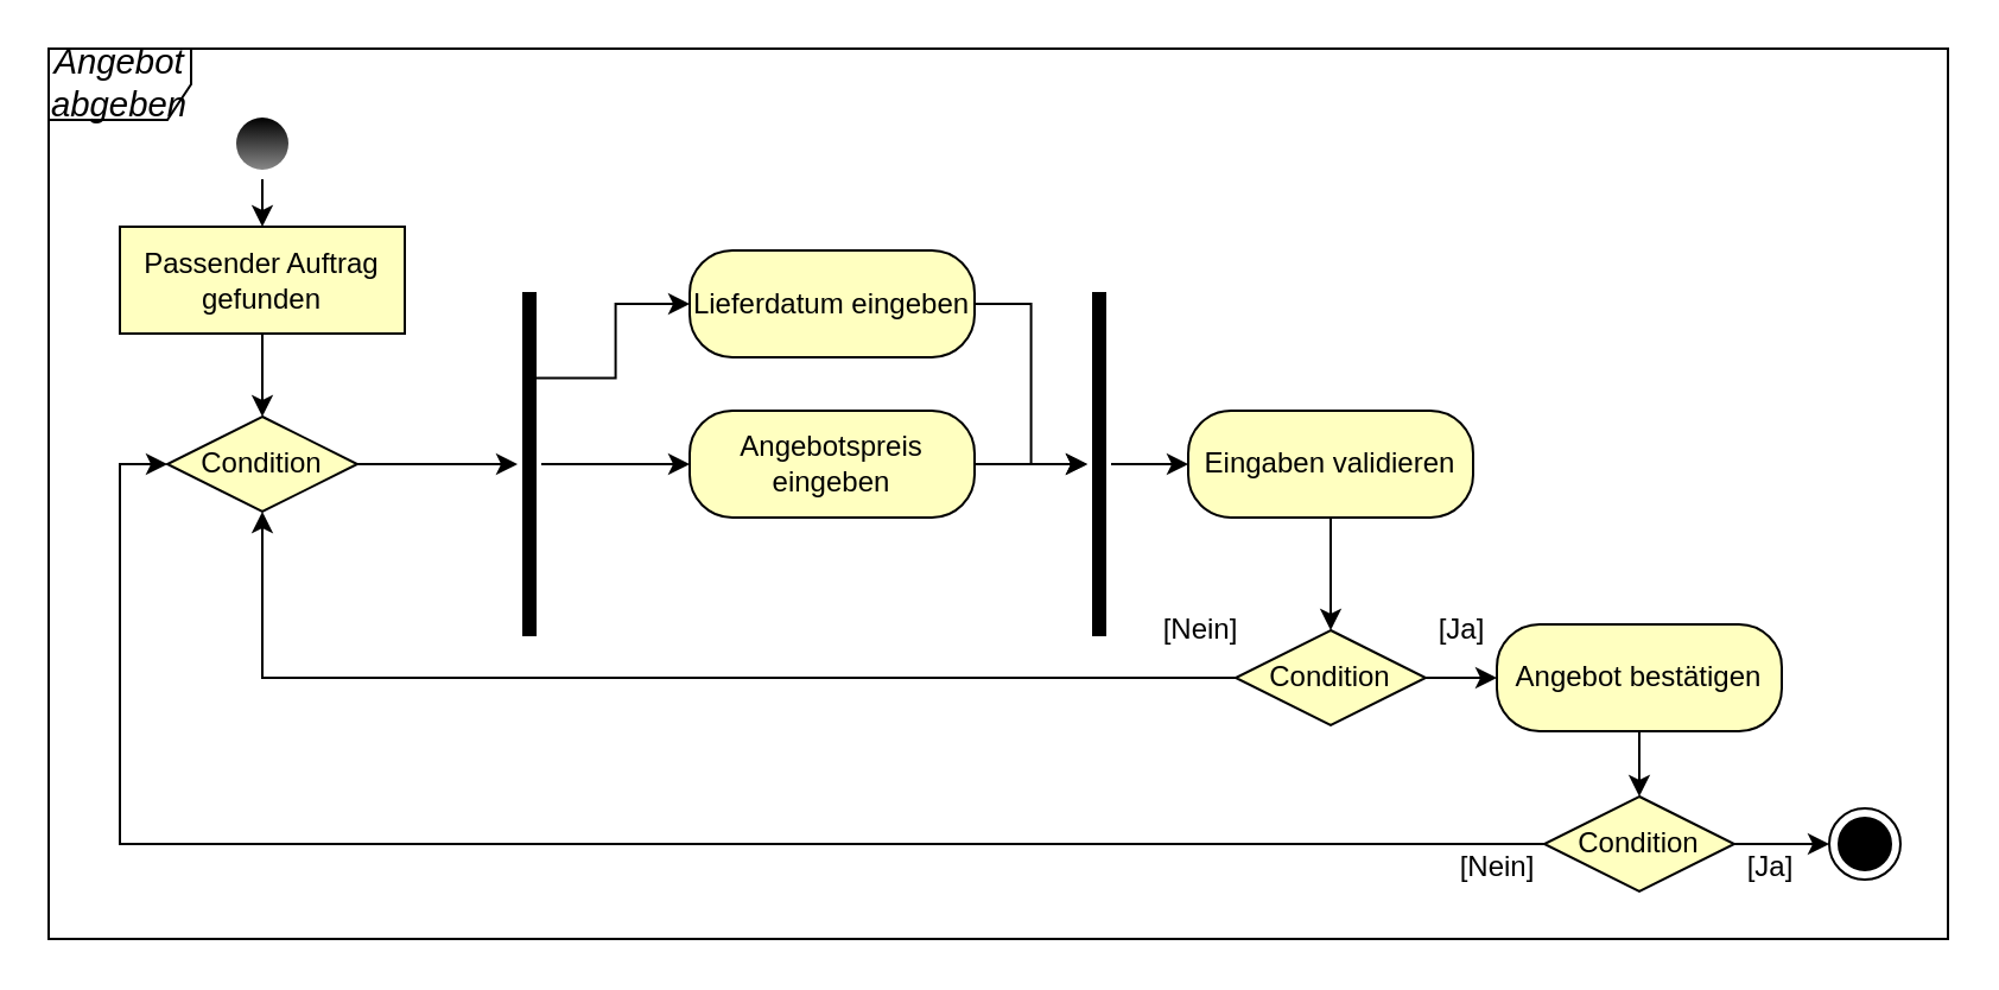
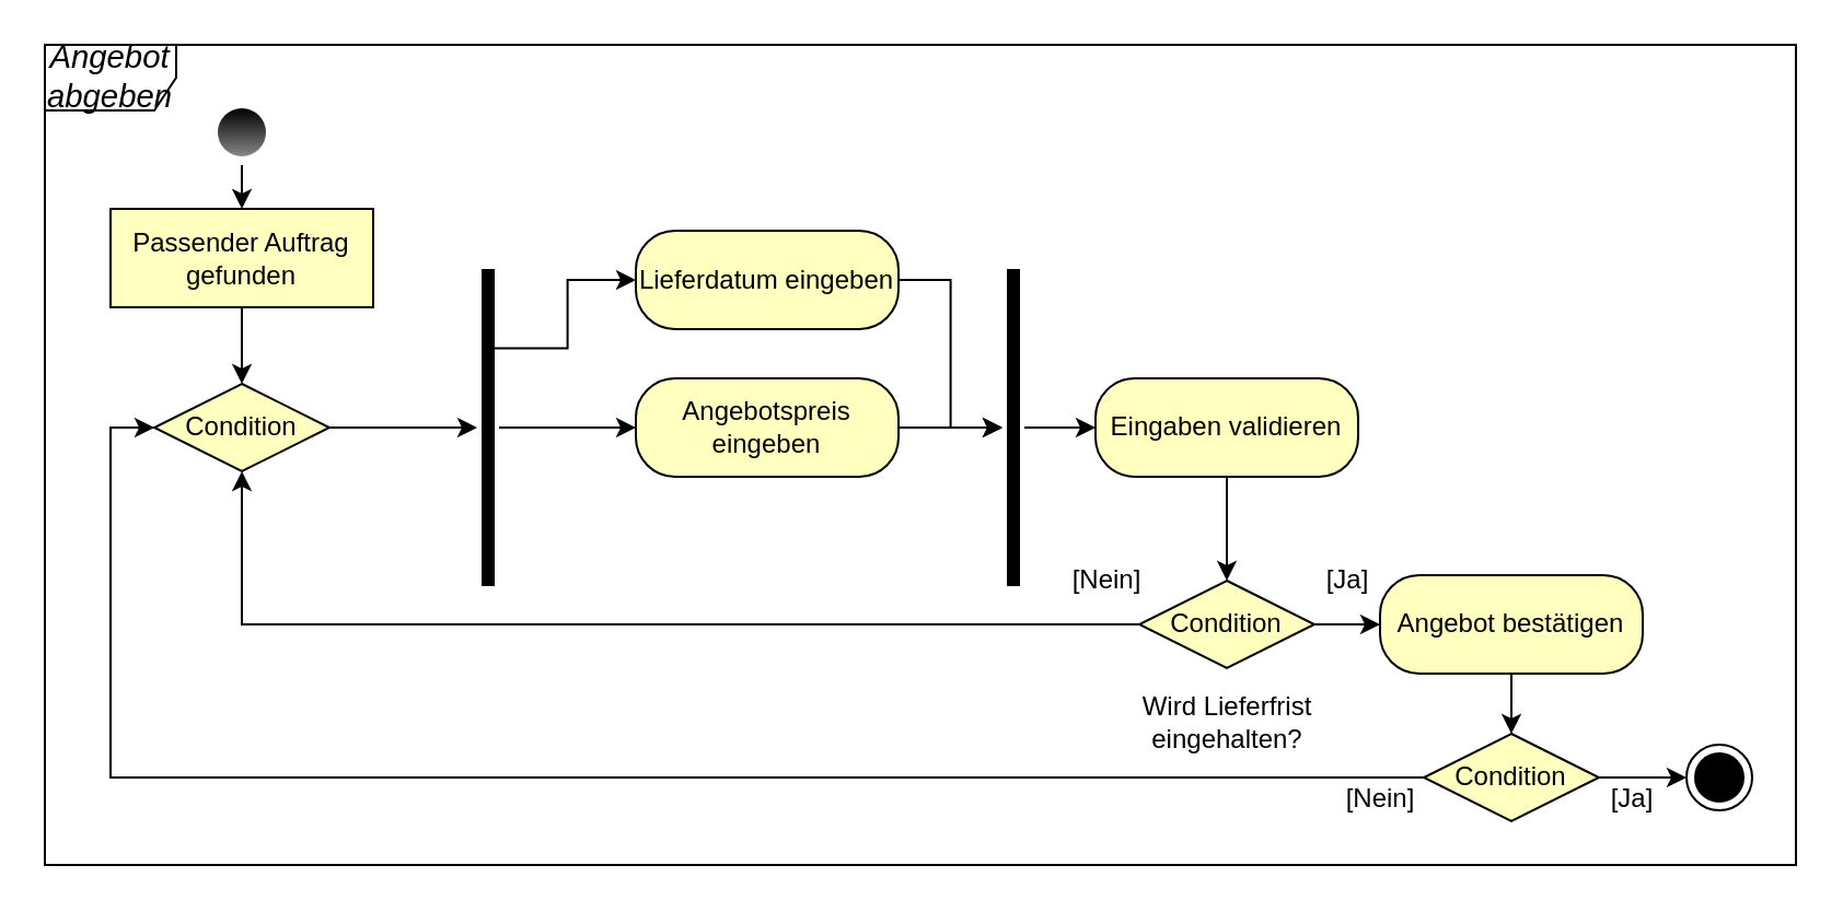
  <mxCell id="0" />
  <mxCell id="1" parent="0" />
  <mxCell id="2" value="&lt;i&gt;&lt;span style=&quot;font-size: 11.0pt ; font-family: &amp;#34;calibri&amp;#34; , sans-serif&quot;&gt;Angebot abgeben&lt;/span&gt;&lt;/i&gt;" style="shape=umlFrame;whiteSpace=wrap;html=1;" parent="1" vertex="1"><mxGeometry x="20" y="20" width="800" height="375" as="geometry" /></mxCell>
  <mxCell id="3" value="" style="ellipse;html=1;shape=endState;fillColor=#000000;" parent="1" vertex="1"><mxGeometry x="770" y="340" width="30" height="30" as="geometry" /></mxCell>
  <mxCell id="4" style="edgeStyle=orthogonalEdgeStyle;rounded=0;orthogonalLoop=1;jettySize=auto;html=1;exitX=0.5;exitY=1;exitDx=0;exitDy=0;entryX=0.5;entryY=0;entryDx=0;entryDy=0;startArrow=none;startFill=0;endArrow=classic;endFill=1;strokeColor=#000000;" edge="1" parent="1" source="5" target="7"><mxGeometry relative="1" as="geometry" /></mxCell>
  <mxCell id="5" value="" style="ellipse;html=1;shape=endState;fillColor=#000000;fontStyle=1;strokeColor=none;gradientColor=#878787;" parent="1" vertex="1"><mxGeometry x="95" y="45" width="30" height="30" as="geometry" /></mxCell>
  <mxCell id="6" style="edgeStyle=orthogonalEdgeStyle;rounded=0;orthogonalLoop=1;jettySize=auto;html=1;entryX=0.5;entryY=0;entryDx=0;entryDy=0;startArrow=none;startFill=0;endArrow=classic;endFill=1;strokeColor=#000000;" edge="1" parent="1" source="7" target="10"><mxGeometry relative="1" as="geometry" /></mxCell>
  <mxCell id="7" value="Passender Auftrag&lt;br&gt;gefunden" style="whiteSpace=wrap;html=1;arcSize=40;fontColor=#000000;fillColor=#ffffc0;rounded=0;" vertex="1" parent="1"><mxGeometry x="50" y="95" width="120" height="45" as="geometry" /></mxCell>
  <mxCell id="8" value="[Nein]" style="text;html=1;align=center;verticalAlign=middle;resizable=0;points=[];autosize=1;" vertex="1" parent="1"><mxGeometry x="480" y="255" width="50" height="20" as="geometry" /></mxCell>
  <mxCell id="9" value="[Ja]" style="text;html=1;align=center;verticalAlign=middle;resizable=0;points=[];autosize=1;" vertex="1" parent="1"><mxGeometry x="600" y="255" width="30" height="20" as="geometry" /></mxCell>
  <mxCell id="10" value="Condition" style="rhombus;whiteSpace=wrap;html=1;fillColor=#ffffc0;" vertex="1" parent="1"><mxGeometry x="70" y="175" width="80" height="40" as="geometry" /></mxCell>
  <mxCell id="11" style="edgeStyle=orthogonalEdgeStyle;rounded=0;orthogonalLoop=1;jettySize=auto;html=1;exitX=1;exitY=0.5;exitDx=0;exitDy=0;startArrow=none;startFill=0;endArrow=classic;endFill=1;strokeColor=#000000;" edge="1" parent="1" source="12" target="20"><mxGeometry relative="1" as="geometry" /></mxCell>
  <mxCell id="12" value="Lieferdatum eingeben" style="rounded=1;whiteSpace=wrap;html=1;arcSize=40;fontColor=#000000;fillColor=#ffffc0;" vertex="1" parent="1"><mxGeometry x="290" y="105" width="120" height="45" as="geometry" /></mxCell>
  <mxCell id="13" style="edgeStyle=orthogonalEdgeStyle;rounded=0;orthogonalLoop=1;jettySize=auto;html=1;entryX=1;entryY=0.5;entryDx=0;entryDy=0;startArrow=classic;startFill=1;endArrow=none;endFill=0;strokeColor=#000000;" edge="1" parent="1" source="16" target="10"><mxGeometry relative="1" as="geometry" /></mxCell>
  <mxCell id="14" style="edgeStyle=orthogonalEdgeStyle;rounded=0;orthogonalLoop=1;jettySize=auto;html=1;startArrow=none;startFill=0;endArrow=classic;endFill=1;strokeColor=#000000;" edge="1" parent="1" source="16" target="18"><mxGeometry relative="1" as="geometry" /></mxCell>
  <mxCell id="15" style="edgeStyle=orthogonalEdgeStyle;rounded=0;orthogonalLoop=1;jettySize=auto;html=1;exitX=0.25;exitY=0.5;exitDx=0;exitDy=0;exitPerimeter=0;entryX=0;entryY=0.5;entryDx=0;entryDy=0;startArrow=none;startFill=0;endArrow=classic;endFill=1;strokeColor=#000000;" edge="1" parent="1" source="16" target="12"><mxGeometry relative="1" as="geometry" /></mxCell>
  <mxCell id="16" value="" style="shape=line;html=1;strokeWidth=6;rotation=90;" vertex="1" parent="1"><mxGeometry x="150" y="190" width="145" height="10" as="geometry" /></mxCell>
  <mxCell id="17" style="edgeStyle=orthogonalEdgeStyle;rounded=0;orthogonalLoop=1;jettySize=auto;html=1;exitX=1;exitY=0.5;exitDx=0;exitDy=0;startArrow=none;startFill=0;endArrow=classic;endFill=1;strokeColor=#000000;" edge="1" parent="1" source="18" target="20"><mxGeometry relative="1" as="geometry" /></mxCell>
  <mxCell id="18" value="Angebotspreis eingeben" style="rounded=1;whiteSpace=wrap;html=1;arcSize=40;fontColor=#000000;fillColor=#ffffc0;" vertex="1" parent="1"><mxGeometry x="290" y="172.5" width="120" height="45" as="geometry" /></mxCell>
  <mxCell id="19" style="edgeStyle=orthogonalEdgeStyle;rounded=0;orthogonalLoop=1;jettySize=auto;html=1;entryX=0;entryY=0.5;entryDx=0;entryDy=0;startArrow=none;startFill=0;endArrow=classic;endFill=1;strokeColor=#000000;" edge="1" parent="1" source="20" target="22"><mxGeometry relative="1" as="geometry" /></mxCell>
  <mxCell id="20" value="" style="shape=line;html=1;strokeWidth=6;rotation=90;" vertex="1" parent="1"><mxGeometry x="390" y="190" width="145" height="10" as="geometry" /></mxCell>
  <mxCell id="21" style="edgeStyle=orthogonalEdgeStyle;rounded=0;orthogonalLoop=1;jettySize=auto;html=1;exitX=0.5;exitY=1;exitDx=0;exitDy=0;entryX=0.5;entryY=0;entryDx=0;entryDy=0;startArrow=none;startFill=0;endArrow=classic;endFill=1;strokeColor=#000000;" edge="1" parent="1" source="22" target="25"><mxGeometry relative="1" as="geometry" /></mxCell>
  <mxCell id="22" value="Eingaben validieren" style="rounded=1;whiteSpace=wrap;html=1;arcSize=40;fontColor=#000000;fillColor=#ffffc0;" vertex="1" parent="1"><mxGeometry x="500" y="172.5" width="120" height="45" as="geometry" /></mxCell>
  <mxCell id="23" style="edgeStyle=orthogonalEdgeStyle;rounded=0;orthogonalLoop=1;jettySize=auto;html=1;exitX=0;exitY=0.5;exitDx=0;exitDy=0;entryX=0.5;entryY=1;entryDx=0;entryDy=0;startArrow=none;startFill=0;endArrow=classic;endFill=1;strokeColor=#000000;" edge="1" parent="1" source="25" target="10"><mxGeometry relative="1" as="geometry" /></mxCell>
  <mxCell id="24" style="edgeStyle=orthogonalEdgeStyle;rounded=0;orthogonalLoop=1;jettySize=auto;html=1;exitX=1;exitY=0.5;exitDx=0;exitDy=0;startArrow=none;startFill=0;endArrow=classic;endFill=1;strokeColor=#000000;" edge="1" parent="1" source="25" target="31"><mxGeometry relative="1" as="geometry" /></mxCell>
  <mxCell id="25" value="Condition" style="rhombus;whiteSpace=wrap;html=1;fillColor=#ffffc0;" vertex="1" parent="1"><mxGeometry x="520" y="265" width="80" height="40" as="geometry" /></mxCell>
+ <mxCell id="26" value="Wird Lieferfrist&lt;br&gt;eingehalten?" style="text;html=1;align=center;verticalAlign=middle;resizable=0;points=[];autosize=1;" vertex="1" parent="1"><mxGeometry x="515" y="315" width="90" height="30" as="geometry" /></mxCell>
  <mxCell id="27" style="edgeStyle=orthogonalEdgeStyle;rounded=0;orthogonalLoop=1;jettySize=auto;html=1;entryX=0;entryY=0.5;entryDx=0;entryDy=0;startArrow=none;startFill=0;endArrow=classic;endFill=1;strokeColor=#000000;" edge="1" parent="1" source="29" target="10"><mxGeometry relative="1" as="geometry" /></mxCell>
  <mxCell id="28" style="edgeStyle=orthogonalEdgeStyle;rounded=0;orthogonalLoop=1;jettySize=auto;html=1;exitX=1;exitY=0.5;exitDx=0;exitDy=0;startArrow=none;startFill=0;endArrow=classic;endFill=1;strokeColor=#000000;" edge="1" parent="1" source="29" target="3"><mxGeometry relative="1" as="geometry" /></mxCell>
  <mxCell id="29" value="Condition" style="rhombus;whiteSpace=wrap;html=1;fillColor=#ffffc0;" vertex="1" parent="1"><mxGeometry x="650" y="335" width="80" height="40" as="geometry" /></mxCell>
  <mxCell id="30" style="edgeStyle=orthogonalEdgeStyle;rounded=0;orthogonalLoop=1;jettySize=auto;html=1;exitX=0.5;exitY=1;exitDx=0;exitDy=0;entryX=0.5;entryY=0;entryDx=0;entryDy=0;startArrow=none;startFill=0;endArrow=classic;endFill=1;strokeColor=#000000;" edge="1" parent="1" source="31" target="29"><mxGeometry relative="1" as="geometry" /></mxCell>
  <mxCell id="31" value="Angebot bestätigen" style="rounded=1;whiteSpace=wrap;html=1;arcSize=40;fontColor=#000000;fillColor=#ffffc0;" vertex="1" parent="1"><mxGeometry x="630" y="262.5" width="120" height="45" as="geometry" /></mxCell>
  <mxCell id="32" value="[Ja]" style="text;html=1;align=center;verticalAlign=middle;resizable=0;points=[];autosize=1;" vertex="1" parent="1"><mxGeometry x="730" y="355" width="30" height="20" as="geometry" /></mxCell>
  <mxCell id="33" value="[Nein]" style="text;html=1;align=center;verticalAlign=middle;resizable=0;points=[];autosize=1;" vertex="1" parent="1"><mxGeometry x="605" y="355" width="50" height="20" as="geometry" /></mxCell>
